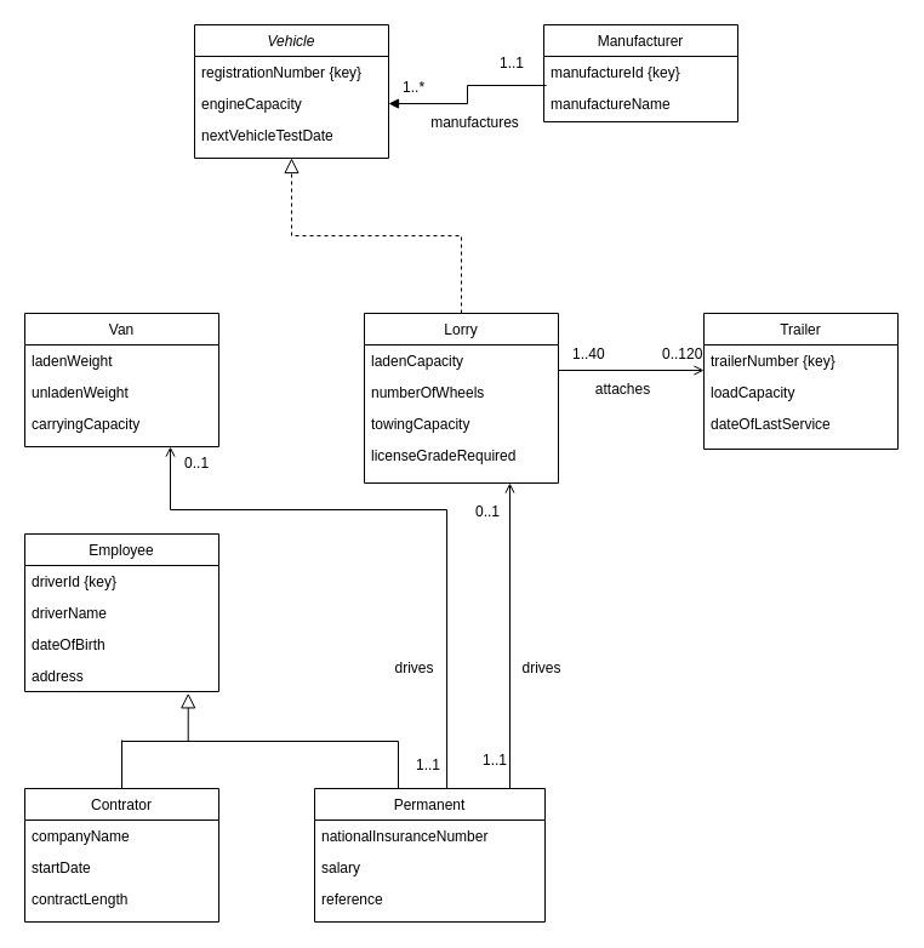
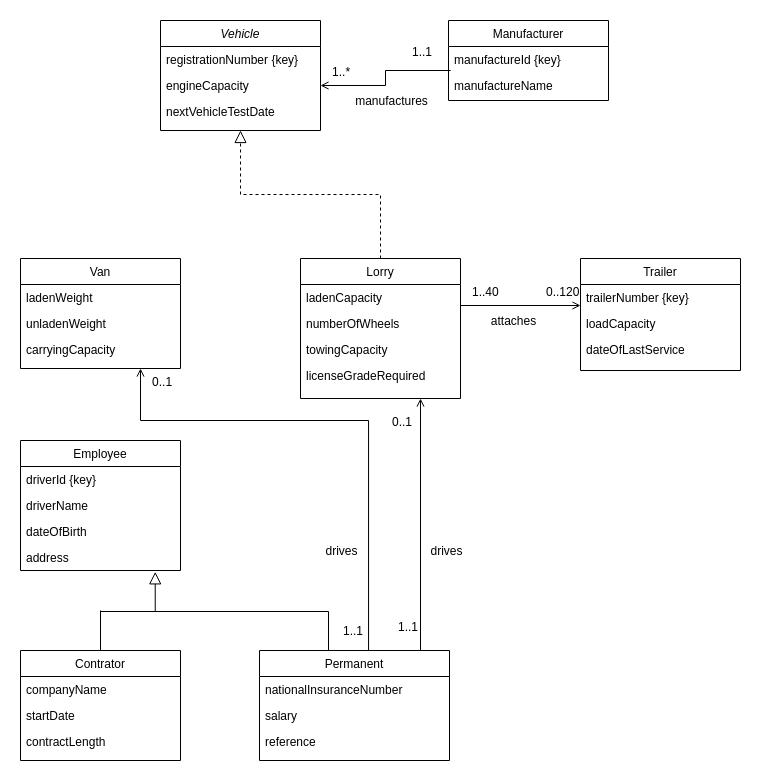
  <mxCell id="0" />
  <mxCell id="1" parent="0" />
  <mxCell id="2" value="Vehicle" style="swimlane;fontStyle=2;align=center;verticalAlign=top;childLayout=stackLayout;horizontal=1;startSize=26;horizontalStack=0;resizeParent=1;resizeLast=0;collapsible=1;marginBottom=0;rounded=0;shadow=0;strokeWidth=1;" parent="1" vertex="1"><mxGeometry x="160" y="20" width="160" height="110" as="geometry"><mxRectangle x="230" y="140" width="160" height="26" as="alternateBounds" /></mxGeometry></mxCell>
  <mxCell id="3" value="registrationNumber {key}" style="text;align=left;verticalAlign=top;spacingLeft=4;spacingRight=4;overflow=hidden;rotatable=0;points=[[0,0.5],[1,0.5]];portConstraint=eastwest;" parent="2" vertex="1"><mxGeometry y="26" width="160" height="26" as="geometry" /></mxCell>
  <mxCell id="4" value="engineCapacity" style="text;align=left;verticalAlign=top;spacingLeft=4;spacingRight=4;overflow=hidden;rotatable=0;points=[[0,0.5],[1,0.5]];portConstraint=eastwest;rounded=0;shadow=0;html=0;" parent="2" vertex="1"><mxGeometry y="52" width="160" height="26" as="geometry" /></mxCell>
  <mxCell id="5" value="nextVehicleTestDate" style="text;align=left;verticalAlign=top;spacingLeft=4;spacingRight=4;overflow=hidden;rotatable=0;points=[[0,0.5],[1,0.5]];portConstraint=eastwest;rounded=0;shadow=0;html=0;" parent="2" vertex="1"><mxGeometry y="78" width="160" height="26" as="geometry" /></mxCell>
  <mxCell id="6" value="Van" style="swimlane;fontStyle=0;align=center;verticalAlign=top;childLayout=stackLayout;horizontal=1;startSize=26;horizontalStack=0;resizeParent=1;resizeLast=0;collapsible=1;marginBottom=0;rounded=0;shadow=0;strokeWidth=1;" parent="1" vertex="1"><mxGeometry x="20" y="258" width="160" height="110" as="geometry"><mxRectangle x="130" y="380" width="160" height="26" as="alternateBounds" /></mxGeometry></mxCell>
  <mxCell id="7" value="ladenWeight" style="text;align=left;verticalAlign=top;spacingLeft=4;spacingRight=4;overflow=hidden;rotatable=0;points=[[0,0.5],[1,0.5]];portConstraint=eastwest;" parent="6" vertex="1"><mxGeometry y="26" width="160" height="26" as="geometry" /></mxCell>
  <mxCell id="8" value="unladenWeight" style="text;align=left;verticalAlign=top;spacingLeft=4;spacingRight=4;overflow=hidden;rotatable=0;points=[[0,0.5],[1,0.5]];portConstraint=eastwest;rounded=0;shadow=0;html=0;" parent="6" vertex="1"><mxGeometry y="52" width="160" height="26" as="geometry" /></mxCell>
  <mxCell id="9" value="carryingCapacity" style="text;align=left;verticalAlign=top;spacingLeft=4;spacingRight=4;overflow=hidden;rotatable=0;points=[[0,0.5],[1,0.5]];portConstraint=eastwest;" parent="6" vertex="1"><mxGeometry y="78" width="160" height="26" as="geometry" /></mxCell>
  <mxCell id="10" value="Lorry" style="swimlane;fontStyle=0;align=center;verticalAlign=top;childLayout=stackLayout;horizontal=1;startSize=26;horizontalStack=0;resizeParent=1;resizeLast=0;collapsible=1;marginBottom=0;rounded=0;shadow=0;strokeWidth=1;" parent="1" vertex="1"><mxGeometry x="300" y="258" width="160" height="140" as="geometry"><mxRectangle x="340" y="380" width="170" height="26" as="alternateBounds" /></mxGeometry></mxCell>
  <mxCell id="11" value="ladenCapacity" style="text;align=left;verticalAlign=top;spacingLeft=4;spacingRight=4;overflow=hidden;rotatable=0;points=[[0,0.5],[1,0.5]];portConstraint=eastwest;" parent="10" vertex="1"><mxGeometry y="26" width="160" height="26" as="geometry" /></mxCell>
  <mxCell id="12" value="numberOfWheels" style="text;align=left;verticalAlign=top;spacingLeft=4;spacingRight=4;overflow=hidden;rotatable=0;points=[[0,0.5],[1,0.5]];portConstraint=eastwest;" vertex="1" parent="10"><mxGeometry y="52" width="160" height="26" as="geometry" /></mxCell>
  <mxCell id="13" value="towingCapacity" style="text;align=left;verticalAlign=top;spacingLeft=4;spacingRight=4;overflow=hidden;rotatable=0;points=[[0,0.5],[1,0.5]];portConstraint=eastwest;" vertex="1" parent="10"><mxGeometry y="78" width="160" height="26" as="geometry" /></mxCell>
  <mxCell id="14" value="licenseGradeRequired" style="text;align=left;verticalAlign=top;spacingLeft=4;spacingRight=4;overflow=hidden;rotatable=0;points=[[0,0.5],[1,0.5]];portConstraint=eastwest;" vertex="1" parent="10"><mxGeometry y="104" width="160" height="26" as="geometry" /></mxCell>
  <mxCell id="15" value="" style="endArrow=block;endSize=10;endFill=0;shadow=0;strokeWidth=1;rounded=0;edgeStyle=elbowEdgeStyle;elbow=vertical;dashed=1;" parent="1" source="10" target="2" edge="1"><mxGeometry width="160" relative="1" as="geometry"><mxPoint x="150" y="273" as="sourcePoint" /><mxPoint x="250" y="171" as="targetPoint" /></mxGeometry></mxCell>
  <mxCell id="16" value="Manufacturer" style="swimlane;fontStyle=0;align=center;verticalAlign=top;childLayout=stackLayout;horizontal=1;startSize=26;horizontalStack=0;resizeParent=1;resizeLast=0;collapsible=1;marginBottom=0;rounded=0;shadow=0;strokeWidth=1;" parent="1" vertex="1"><mxGeometry x="448" y="20" width="160" height="80" as="geometry"><mxRectangle x="550" y="140" width="160" height="26" as="alternateBounds" /></mxGeometry></mxCell>
  <mxCell id="17" value="manufactureId {key}" style="text;align=left;verticalAlign=top;spacingLeft=4;spacingRight=4;overflow=hidden;rotatable=0;points=[[0,0.5],[1,0.5]];portConstraint=eastwest;rounded=0;shadow=0;html=0;" parent="16" vertex="1"><mxGeometry y="26" width="160" height="26" as="geometry" /></mxCell>
  <mxCell id="18" value="manufactureName" style="text;align=left;verticalAlign=top;spacingLeft=4;spacingRight=4;overflow=hidden;rotatable=0;points=[[0,0.5],[1,0.5]];portConstraint=eastwest;" parent="16" vertex="1"><mxGeometry y="52" width="160" height="26" as="geometry" /></mxCell>
- <mxCell id="19" value="" style="endArrow=block;shadow=0;strokeWidth=1;rounded=0;endFill=1;edgeStyle=elbowEdgeStyle;elbow=vertical;exitX=0.013;exitY=0.923;exitDx=0;exitDy=0;exitPerimeter=0;entryX=1;entryY=0.5;entryDx=0;entryDy=0;" parent="1" source="17" target="4" edge="1"><mxGeometry x="0.5" y="41" relative="1" as="geometry"><mxPoint x="430" y="100" as="sourcePoint" /><mxPoint x="340" y="100" as="targetPoint" /><mxPoint x="-40" y="32" as="offset" /></mxGeometry></mxCell>
+ <mxCell id="19" value="" style="endArrow=open;shadow=0;strokeWidth=1;rounded=0;endFill=1;edgeStyle=elbowEdgeStyle;elbow=vertical;exitX=0.013;exitY=0.923;exitDx=0;exitDy=0;exitPerimeter=0;entryX=1;entryY=0.5;entryDx=0;entryDy=0;" parent="1" source="17" target="4" edge="1"><mxGeometry x="0.5" y="41" relative="1" as="geometry"><mxPoint x="430" y="100" as="sourcePoint" /><mxPoint x="340" y="100" as="targetPoint" /><mxPoint x="-40" y="32" as="offset" /></mxGeometry></mxCell>
  <mxCell id="20" value="1..*" style="resizable=0;align=left;verticalAlign=bottom;labelBackgroundColor=none;fontSize=12;" parent="19" connectable="0" vertex="1"><mxGeometry x="-1" relative="1" as="geometry"><mxPoint x="-120" y="10" as="offset" /></mxGeometry></mxCell>
  <mxCell id="21" value="manufactures" style="text;html=1;resizable=0;points=[];;align=center;verticalAlign=middle;labelBackgroundColor=none;rounded=0;shadow=0;strokeWidth=1;fontSize=12;" parent="19" vertex="1" connectable="0"><mxGeometry x="0.5" y="49" relative="1" as="geometry"><mxPoint x="34" y="-34" as="offset" /></mxGeometry></mxCell>
  <mxCell id="22" value="Trailer" style="swimlane;fontStyle=0;align=center;verticalAlign=top;childLayout=stackLayout;horizontal=1;startSize=26;horizontalStack=0;resizeParent=1;resizeLast=0;collapsible=1;marginBottom=0;rounded=0;shadow=0;strokeWidth=1;" vertex="1" parent="1"><mxGeometry x="580" y="258" width="160" height="112" as="geometry"><mxRectangle x="340" y="380" width="170" height="26" as="alternateBounds" /></mxGeometry></mxCell>
  <mxCell id="23" value="trailerNumber {key}" style="text;align=left;verticalAlign=top;spacingLeft=4;spacingRight=4;overflow=hidden;rotatable=0;points=[[0,0.5],[1,0.5]];portConstraint=eastwest;" vertex="1" parent="22"><mxGeometry y="26" width="160" height="26" as="geometry" /></mxCell>
  <mxCell id="24" value="loadCapacity" style="text;align=left;verticalAlign=top;spacingLeft=4;spacingRight=4;overflow=hidden;rotatable=0;points=[[0,0.5],[1,0.5]];portConstraint=eastwest;" vertex="1" parent="22"><mxGeometry y="52" width="160" height="26" as="geometry" /></mxCell>
  <mxCell id="25" value="dateOfLastService" style="text;align=left;verticalAlign=top;spacingLeft=4;spacingRight=4;overflow=hidden;rotatable=0;points=[[0,0.5],[1,0.5]];portConstraint=eastwest;" vertex="1" parent="22"><mxGeometry y="78" width="160" height="22" as="geometry" /></mxCell>
  <mxCell id="26" value="Employee" style="swimlane;fontStyle=0;align=center;verticalAlign=top;childLayout=stackLayout;horizontal=1;startSize=26;horizontalStack=0;resizeParent=1;resizeLast=0;collapsible=1;marginBottom=0;rounded=0;shadow=0;strokeWidth=1;" vertex="1" parent="1"><mxGeometry x="20" y="440" width="160" height="130" as="geometry"><mxRectangle x="130" y="380" width="160" height="26" as="alternateBounds" /></mxGeometry></mxCell>
  <mxCell id="27" value="driverId {key}" style="text;align=left;verticalAlign=top;spacingLeft=4;spacingRight=4;overflow=hidden;rotatable=0;points=[[0,0.5],[1,0.5]];portConstraint=eastwest;" vertex="1" parent="26"><mxGeometry y="26" width="160" height="26" as="geometry" /></mxCell>
  <mxCell id="28" value="driverName" style="text;align=left;verticalAlign=top;spacingLeft=4;spacingRight=4;overflow=hidden;rotatable=0;points=[[0,0.5],[1,0.5]];portConstraint=eastwest;" vertex="1" parent="26"><mxGeometry y="52" width="160" height="26" as="geometry" /></mxCell>
  <mxCell id="29" value="dateOfBirth" style="text;align=left;verticalAlign=top;spacingLeft=4;spacingRight=4;overflow=hidden;rotatable=0;points=[[0,0.5],[1,0.5]];portConstraint=eastwest;rounded=0;shadow=0;html=0;" vertex="1" parent="26"><mxGeometry y="78" width="160" height="26" as="geometry" /></mxCell>
  <mxCell id="30" value="address" style="text;align=left;verticalAlign=top;spacingLeft=4;spacingRight=4;overflow=hidden;rotatable=0;points=[[0,0.5],[1,0.5]];portConstraint=eastwest;" vertex="1" parent="26"><mxGeometry y="104" width="160" height="26" as="geometry" /></mxCell>
  <mxCell id="31" value="Contrator" style="swimlane;fontStyle=0;align=center;verticalAlign=top;childLayout=stackLayout;horizontal=1;startSize=26;horizontalStack=0;resizeParent=1;resizeLast=0;collapsible=1;marginBottom=0;rounded=0;shadow=0;strokeWidth=1;" vertex="1" parent="1"><mxGeometry x="20" y="650" width="160" height="110" as="geometry"><mxRectangle x="130" y="380" width="160" height="26" as="alternateBounds" /></mxGeometry></mxCell>
  <mxCell id="32" value="companyName" style="text;align=left;verticalAlign=top;spacingLeft=4;spacingRight=4;overflow=hidden;rotatable=0;points=[[0,0.5],[1,0.5]];portConstraint=eastwest;" vertex="1" parent="31"><mxGeometry y="26" width="160" height="26" as="geometry" /></mxCell>
  <mxCell id="33" value="startDate" style="text;align=left;verticalAlign=top;spacingLeft=4;spacingRight=4;overflow=hidden;rotatable=0;points=[[0,0.5],[1,0.5]];portConstraint=eastwest;rounded=0;shadow=0;html=0;" vertex="1" parent="31"><mxGeometry y="52" width="160" height="26" as="geometry" /></mxCell>
  <mxCell id="34" value="contractLength" style="text;align=left;verticalAlign=top;spacingLeft=4;spacingRight=4;overflow=hidden;rotatable=0;points=[[0,0.5],[1,0.5]];portConstraint=eastwest;" vertex="1" parent="31"><mxGeometry y="78" width="160" height="26" as="geometry" /></mxCell>
  <mxCell id="35" value="Permanent" style="swimlane;fontStyle=0;align=center;verticalAlign=top;childLayout=stackLayout;horizontal=1;startSize=26;horizontalStack=0;resizeParent=1;resizeLast=0;collapsible=1;marginBottom=0;rounded=0;shadow=0;strokeWidth=1;" vertex="1" parent="1"><mxGeometry x="259" y="650" width="190" height="110" as="geometry"><mxRectangle x="130" y="380" width="160" height="26" as="alternateBounds" /></mxGeometry></mxCell>
  <mxCell id="36" value="nationalInsuranceNumber " style="text;align=left;verticalAlign=top;spacingLeft=4;spacingRight=4;overflow=hidden;rotatable=0;points=[[0,0.5],[1,0.5]];portConstraint=eastwest;" vertex="1" parent="35"><mxGeometry y="26" width="190" height="26" as="geometry" /></mxCell>
  <mxCell id="37" value="salary" style="text;align=left;verticalAlign=top;spacingLeft=4;spacingRight=4;overflow=hidden;rotatable=0;points=[[0,0.5],[1,0.5]];portConstraint=eastwest;rounded=0;shadow=0;html=0;" vertex="1" parent="35"><mxGeometry y="52" width="190" height="26" as="geometry" /></mxCell>
  <mxCell id="38" value="reference" style="text;align=left;verticalAlign=top;spacingLeft=4;spacingRight=4;overflow=hidden;rotatable=0;points=[[0,0.5],[1,0.5]];portConstraint=eastwest;" vertex="1" parent="35"><mxGeometry y="78" width="190" height="26" as="geometry" /></mxCell>
  <mxCell id="39" value="" style="endArrow=block;endSize=10;endFill=0;shadow=0;strokeWidth=1;rounded=0;edgeStyle=elbowEdgeStyle;elbow=vertical;entryX=0.842;entryY=1.051;entryDx=0;entryDy=0;entryPerimeter=0;" edge="1" parent="1" target="30"><mxGeometry width="160" relative="1" as="geometry"><mxPoint x="328" y="650" as="sourcePoint" /><mxPoint x="155" y="580" as="targetPoint" /></mxGeometry></mxCell>
  <mxCell id="40" value="" style="endArrow=none;html=1;exitX=0.5;exitY=0;exitDx=0;exitDy=0;" edge="1" parent="1" source="31"><mxGeometry width="50" height="50" relative="1" as="geometry"><mxPoint x="80" y="610" as="sourcePoint" /><mxPoint x="100" y="610" as="targetPoint" /></mxGeometry></mxCell>
  <mxCell id="41" value="" style="endArrow=open;shadow=0;strokeWidth=1;rounded=0;endFill=1;edgeStyle=elbowEdgeStyle;elbow=vertical;entryX=0.75;entryY=1;entryDx=0;entryDy=0;" edge="1" parent="1" target="10"><mxGeometry x="0.5" y="41" relative="1" as="geometry"><mxPoint x="420" y="590" as="sourcePoint" /><mxPoint x="490" y="630" as="targetPoint" /><mxPoint x="-40" y="32" as="offset" /><Array as="points"><mxPoint x="420" y="650" /><mxPoint x="498" y="570" /><mxPoint x="478" y="540" /></Array></mxGeometry></mxCell>
  <mxCell id="42" value="0..1" style="resizable=0;align=left;verticalAlign=bottom;labelBackgroundColor=none;fontSize=12;" connectable="0" vertex="1" parent="41"><mxGeometry x="-1" relative="1" as="geometry"><mxPoint x="-30" y="-160" as="offset" /></mxGeometry></mxCell>
  <mxCell id="43" value="" style="endArrow=open;shadow=0;strokeWidth=1;rounded=0;endFill=1;edgeStyle=elbowEdgeStyle;elbow=vertical;entryX=0.75;entryY=1;entryDx=0;entryDy=0;exitX=0.574;exitY=0;exitDx=0;exitDy=0;exitPerimeter=0;" edge="1" parent="1" source="35" target="6"><mxGeometry x="0.5" y="41" relative="1" as="geometry"><mxPoint x="370" y="640" as="sourcePoint" /><mxPoint x="270" y="480" as="targetPoint" /><mxPoint x="-40" y="32" as="offset" /><Array as="points"><mxPoint x="200" y="420" /><mxPoint x="280" y="430" /><mxPoint x="220" y="410" /></Array></mxGeometry></mxCell>
  <mxCell id="44" value="0..1" style="resizable=0;align=left;verticalAlign=bottom;labelBackgroundColor=none;fontSize=12;" connectable="0" vertex="1" parent="43"><mxGeometry x="-1" relative="1" as="geometry"><mxPoint x="-218" y="-260" as="offset" /></mxGeometry></mxCell>
  <mxCell id="45" value="drives" style="text;html=1;resizable=0;points=[];;align=center;verticalAlign=middle;labelBackgroundColor=none;rounded=0;shadow=0;strokeWidth=1;fontSize=12;" vertex="1" connectable="0" parent="43"><mxGeometry x="0.5" y="49" relative="1" as="geometry"><mxPoint x="125" y="81" as="offset" /></mxGeometry></mxCell>
  <mxCell id="46" value="" style="endArrow=none;html=1;" edge="1" parent="1"><mxGeometry width="50" height="50" relative="1" as="geometry"><mxPoint x="160" y="611" as="sourcePoint" /><mxPoint x="100" y="611" as="targetPoint" /></mxGeometry></mxCell>
  <mxCell id="47" value="" style="endArrow=open;shadow=0;strokeWidth=1;rounded=0;endFill=1;edgeStyle=elbowEdgeStyle;elbow=vertical;entryX=0;entryY=0.795;entryDx=0;entryDy=0;entryPerimeter=0;" edge="1" parent="1" target="23"><mxGeometry x="0.5" y="41" relative="1" as="geometry"><mxPoint x="460" y="305" as="sourcePoint" /><mxPoint x="580" y="290" as="targetPoint" /><mxPoint x="-40" y="32" as="offset" /></mxGeometry></mxCell>
  <mxCell id="48" value="0..120" style="resizable=0;align=left;verticalAlign=bottom;labelBackgroundColor=none;fontSize=12;" connectable="0" vertex="1" parent="47"><mxGeometry x="-1" relative="1" as="geometry"><mxPoint x="84" y="-5" as="offset" /></mxGeometry></mxCell>
  <mxCell id="49" value="attaches" style="text;html=1;resizable=0;points=[];;align=center;verticalAlign=middle;labelBackgroundColor=none;rounded=0;shadow=0;strokeWidth=1;fontSize=12;" vertex="1" connectable="0" parent="47"><mxGeometry x="0.5" y="49" relative="1" as="geometry"><mxPoint x="-38" y="64" as="offset" /></mxGeometry></mxCell>
  <mxCell id="50" value="1..1" style="resizable=0;align=left;verticalAlign=bottom;labelBackgroundColor=none;fontSize=12;" connectable="0" vertex="1" parent="1"><mxGeometry x="350" y="640" as="geometry"><mxPoint x="-9" y="-1" as="offset" /></mxGeometry></mxCell>
  <mxCell id="51" value="1..1" style="resizable=0;align=left;verticalAlign=bottom;labelBackgroundColor=none;fontSize=12;" connectable="0" vertex="1" parent="1"><mxGeometry x="350" y="650" as="geometry"><mxPoint x="46" y="-15" as="offset" /></mxGeometry></mxCell>
  <mxCell id="52" value="1..40" style="resizable=0;align=left;verticalAlign=bottom;labelBackgroundColor=none;fontSize=12;" connectable="0" vertex="1" parent="1"><mxGeometry x="470" y="300" as="geometry" /></mxCell>
  <mxCell id="53" value="1..1" style="resizable=0;align=left;verticalAlign=bottom;labelBackgroundColor=none;fontSize=12;" connectable="0" vertex="1" parent="1"><mxGeometry x="410" y="60" as="geometry" /></mxCell>
  <mxCell id="54" value="drives" style="text;html=1;resizable=0;points=[];;align=center;verticalAlign=middle;labelBackgroundColor=none;rounded=0;shadow=0;strokeWidth=1;fontSize=12;" vertex="1" connectable="0" parent="1"><mxGeometry x="350" y="550" as="geometry"><mxPoint x="95" as="offset" /></mxGeometry></mxCell>
